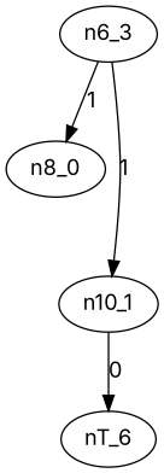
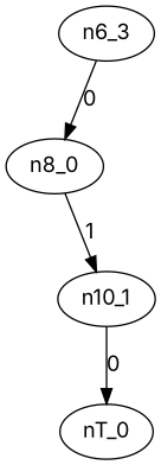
  digraph {
    fontname=Inter
    node [fontname=Inter]
    edge [fontname=Inter]
    n1 [label=n8_0]
    n6_3
    n10_1
-   nT_0 [label=nT_6]
-   n6_3 -> n10_1 [label=1]
-   n6_3 -> n1 [label=1]
+   nT_0
+   n1 -> n10_1 [label=1]
+   n6_3 -> n1 [label=0]
    n10_1 -> nT_0 [label=0]
  }
